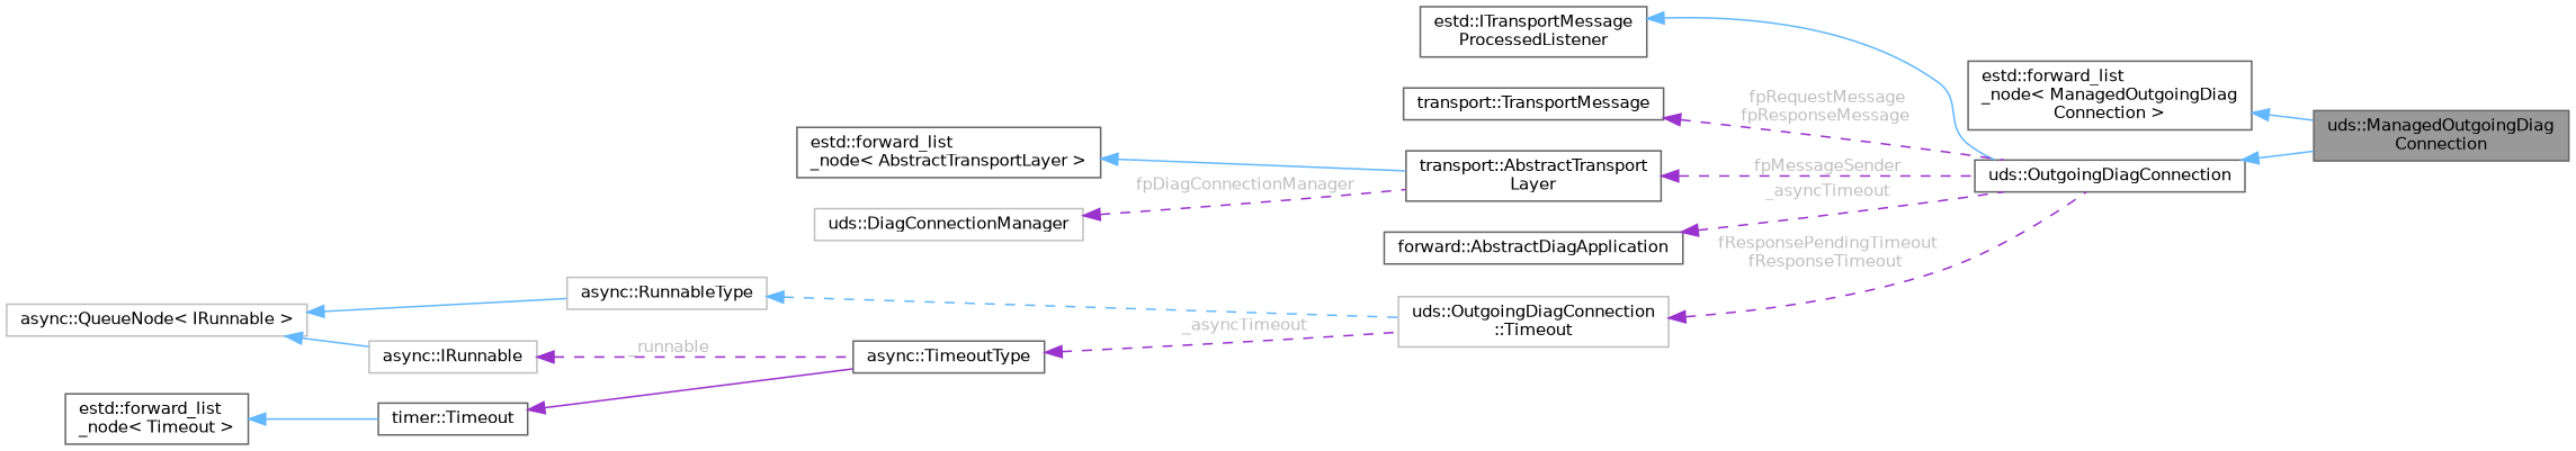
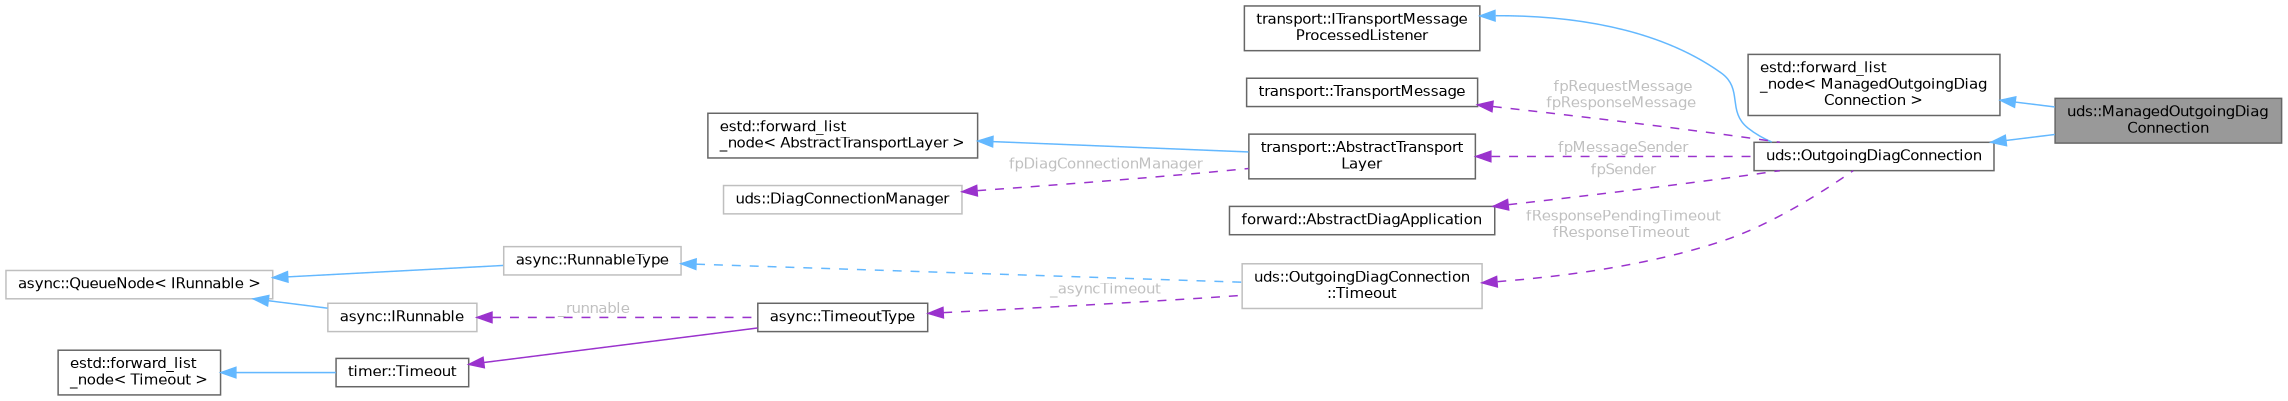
  digraph {
    rankdir=LR
    node [color=gray40 fillcolor=white fontname=Helvetica fontsize=10 shape=box style=filled]
    edge [color=steelblue1 dir=back fontname=Helvetica fontsize=10 labelfontname=Helvetica labelfontsize=10 style=solid]
    n1 [fillcolor=grey60 fontcolor=black height=0.2 label="uds::ManagedOutgoingDiag\lConnection" width=0.4]
    n2 [height=0.2 label="estd::forward_list\l_node\< ManagedOutgoingDiag\lConnection \>" width=0.4]
    n3 [height=0.2 label="uds::OutgoingDiagConnection" width=0.4]
-   n4 [height=0.2 label="estd::ITransportMessage\lProcessedListener" width=0.4]
+   n4 [height=0.2 label="transport::ITransportMessage\lProcessedListener" width=0.4]
    n5 [height=0.2 label="transport::TransportMessage" width=0.4]
    n6 [height=0.2 label="transport::AbstractTransport\lLayer" width=0.4]
    n7 [height=0.2 label="estd::forward_list\l_node\< AbstractTransportLayer \>" width=0.4]
    n8 [color=grey75 height=0.2 label="uds::DiagConnectionManager" width=0.4]
    n9 [height=0.2 label="forward::AbstractDiagApplication" width=0.4]
    n10 [color=grey75 height=0.2 label="uds::OutgoingDiagConnection\l::Timeout" width=0.4]
    n11 [color=grey75 height=0.2 label="async::RunnableType" width=0.4]
    n12 [color=grey75 height=0.2 label="async::QueueNode\< IRunnable \>" width=0.4]
    n13 [color=grey75 height=0.2 label="async::IRunnable" width=0.4]
    n14 [height=0.2 label="async::TimeoutType" width=0.4]
    n15 [height=0.2 label="timer::Timeout" width=0.4]
    n16 [height=0.2 label="estd::forward_list\l_node\< Timeout \>" width=0.4]
    n2 -> n1
    n3 -> n1
    n4 -> n3
    n5 -> n3 [color=darkorchid3 fontcolor=grey label=" fpRequestMessage\nfpResponseMessage" style=dashed]
    n6 -> n3 [color=darkorchid3 fontcolor=grey label=" fpMessageSender" style=dashed]
    n7 -> n6
    n8 -> n6 [color=darkorchid3 fontcolor=grey label=" fpDiagConnectionManager" style=dashed]
-   n9 -> n3 [color=darkorchid3 fontcolor=grey label=" _asyncTimeout" style=dashed]
+   n9 -> n3 [color=darkorchid3 fontcolor=grey label=" fpSender" style=dashed]
    n10 -> n3 [color=darkorchid3 fontcolor=grey label=" fResponsePendingTimeout\nfResponseTimeout" style=dashed]
    n11 -> n10 [style=dashed]
    n12 -> n11
    n12 -> n13
    n13 -> n14 [color=darkorchid3 fontcolor=grey label=" _runnable" style=dashed]
    n14 -> n10 [color=darkorchid3 fontcolor=grey label=" _asyncTimeout" style=dashed]
    n15 -> n14 [color=darkorchid3]
    n16 -> n15
  }
